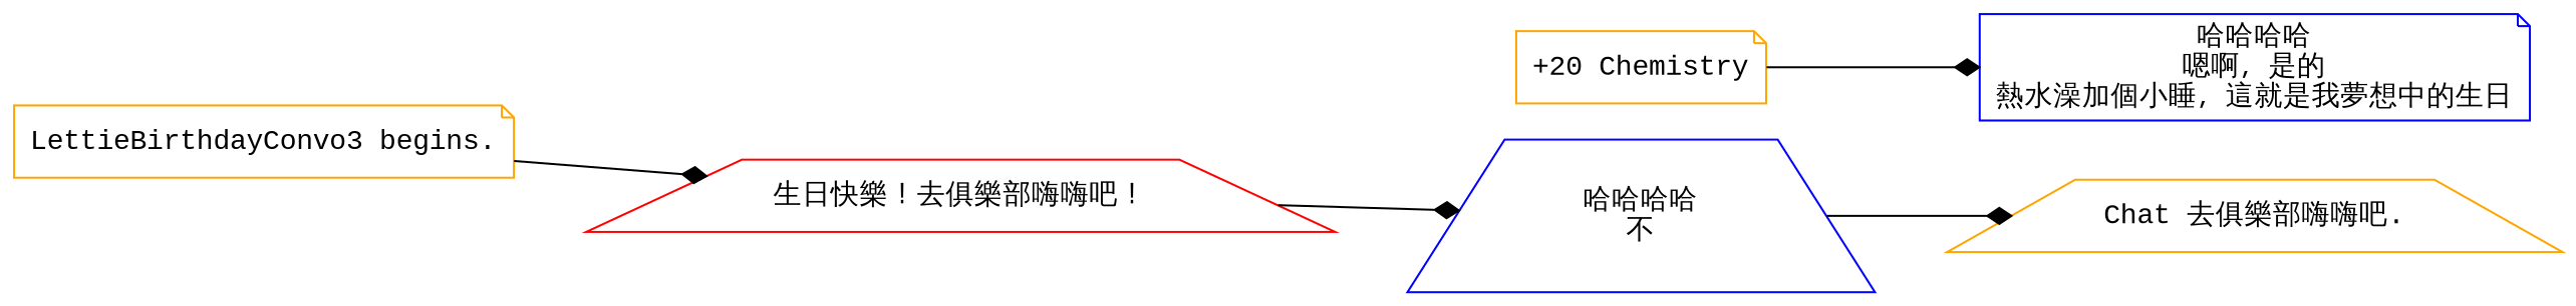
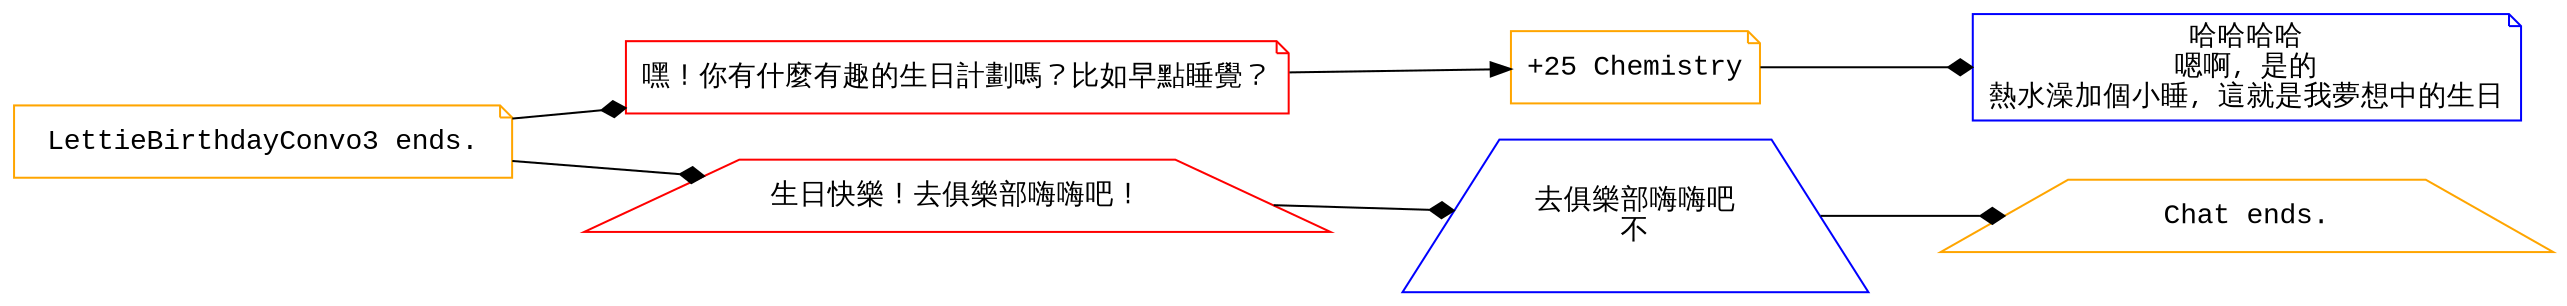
  digraph {
    fontname="Liberation Mono"
    rankdir=LR
    node [color=orange fontname="Liberation Mono" shape=note]
    edge [arrowhead=diamond fontname="Liberation Mono"]
-   "LettieBirthdayConvo3 begins."
+   n1 [color=red label="嘿！你有什麼有趣的生日計劃嗎？比如早點睡覺？"]
+   "LettieBirthdayConvo3 begins." [label="LettieBirthdayConvo3 ends."]
    n3 [color=red label="生日快樂！去俱樂部嗨嗨吧！" shape=trapezium]
-   n4 [label="+20 Chemistry"]
-   n5 [color=blue label="哈哈哈哈\n不" shape=trapezium]
+   n4 [label="+25 Chemistry"]
+   n5 [color=blue label="去俱樂部嗨嗨吧\n不" shape=trapezium]
    n6 [color=blue label="哈哈哈哈\n嗯啊，是的\n熱水澡加個小睡，這就是我夢想中的生日"]
-   "Chat ends." [shape=trapezium label="Chat 去俱樂部嗨嗨吧."]
+   "Chat ends." [shape=trapezium]
+   n1 -> n4 [arrowhead=normal]
+   "LettieBirthdayConvo3 begins." -> n1
    "LettieBirthdayConvo3 begins." -> n3
    n3 -> n5
    n4 -> n6
    n5 -> "Chat ends."
  }
